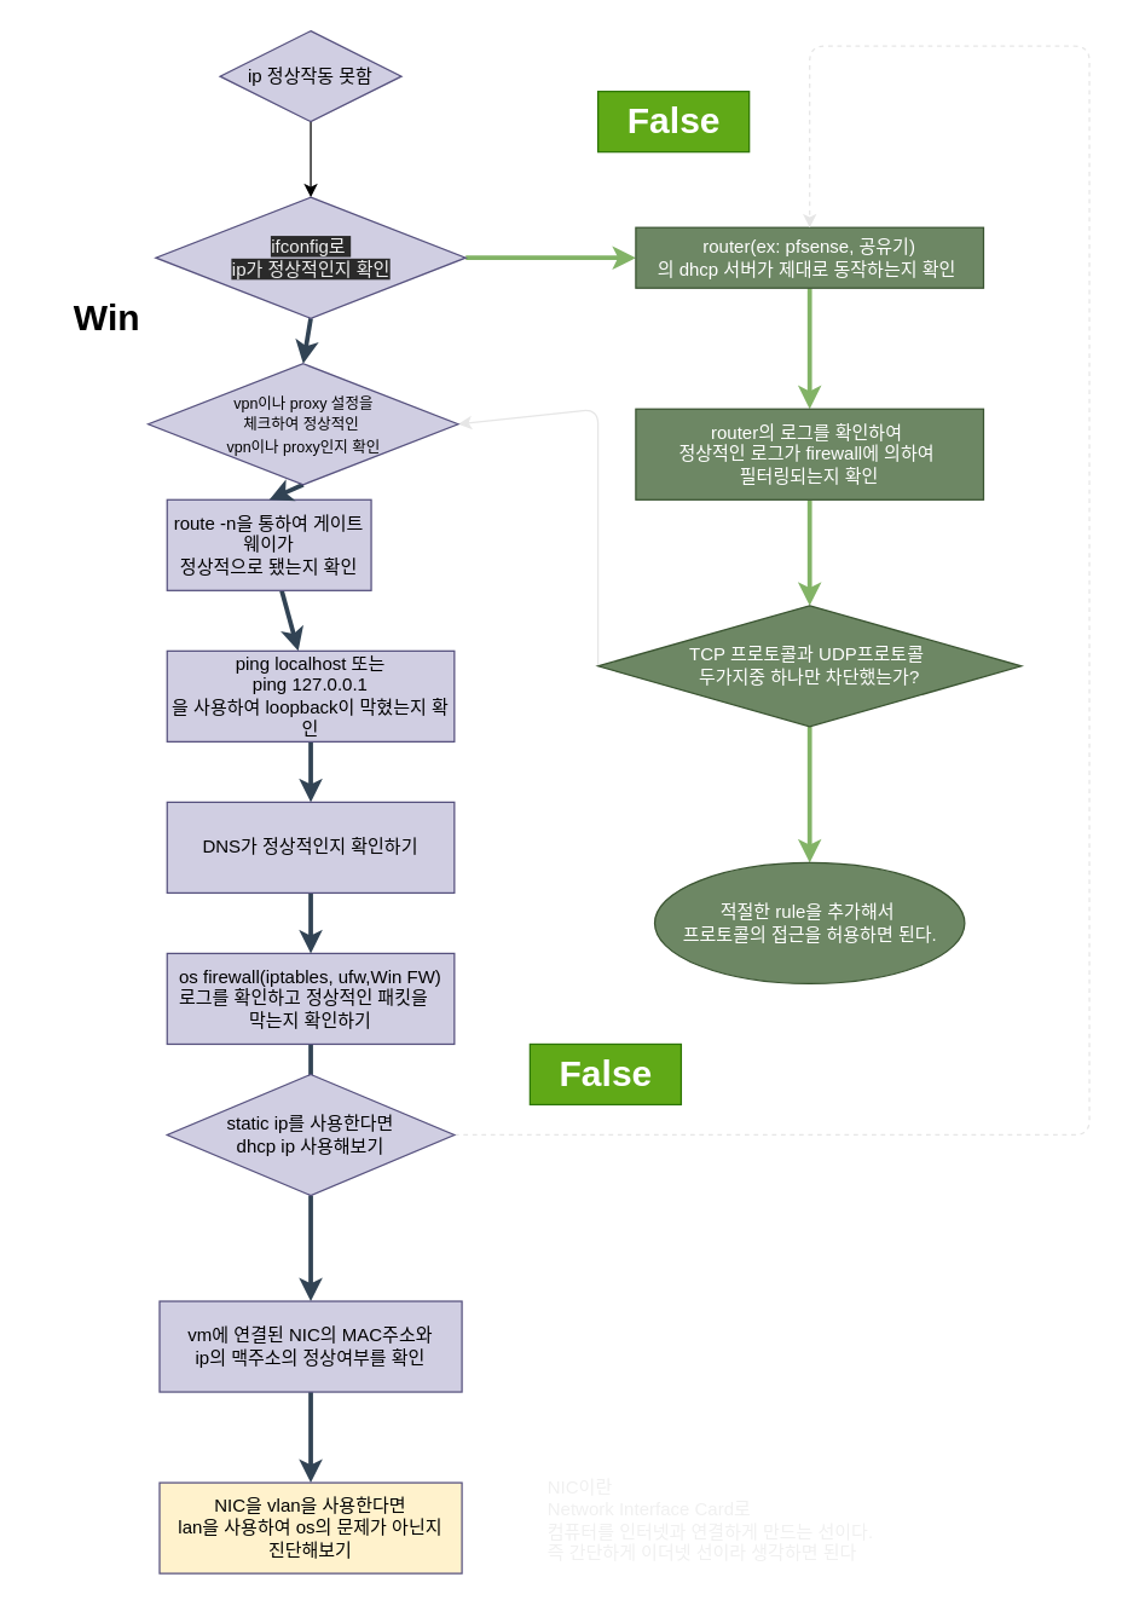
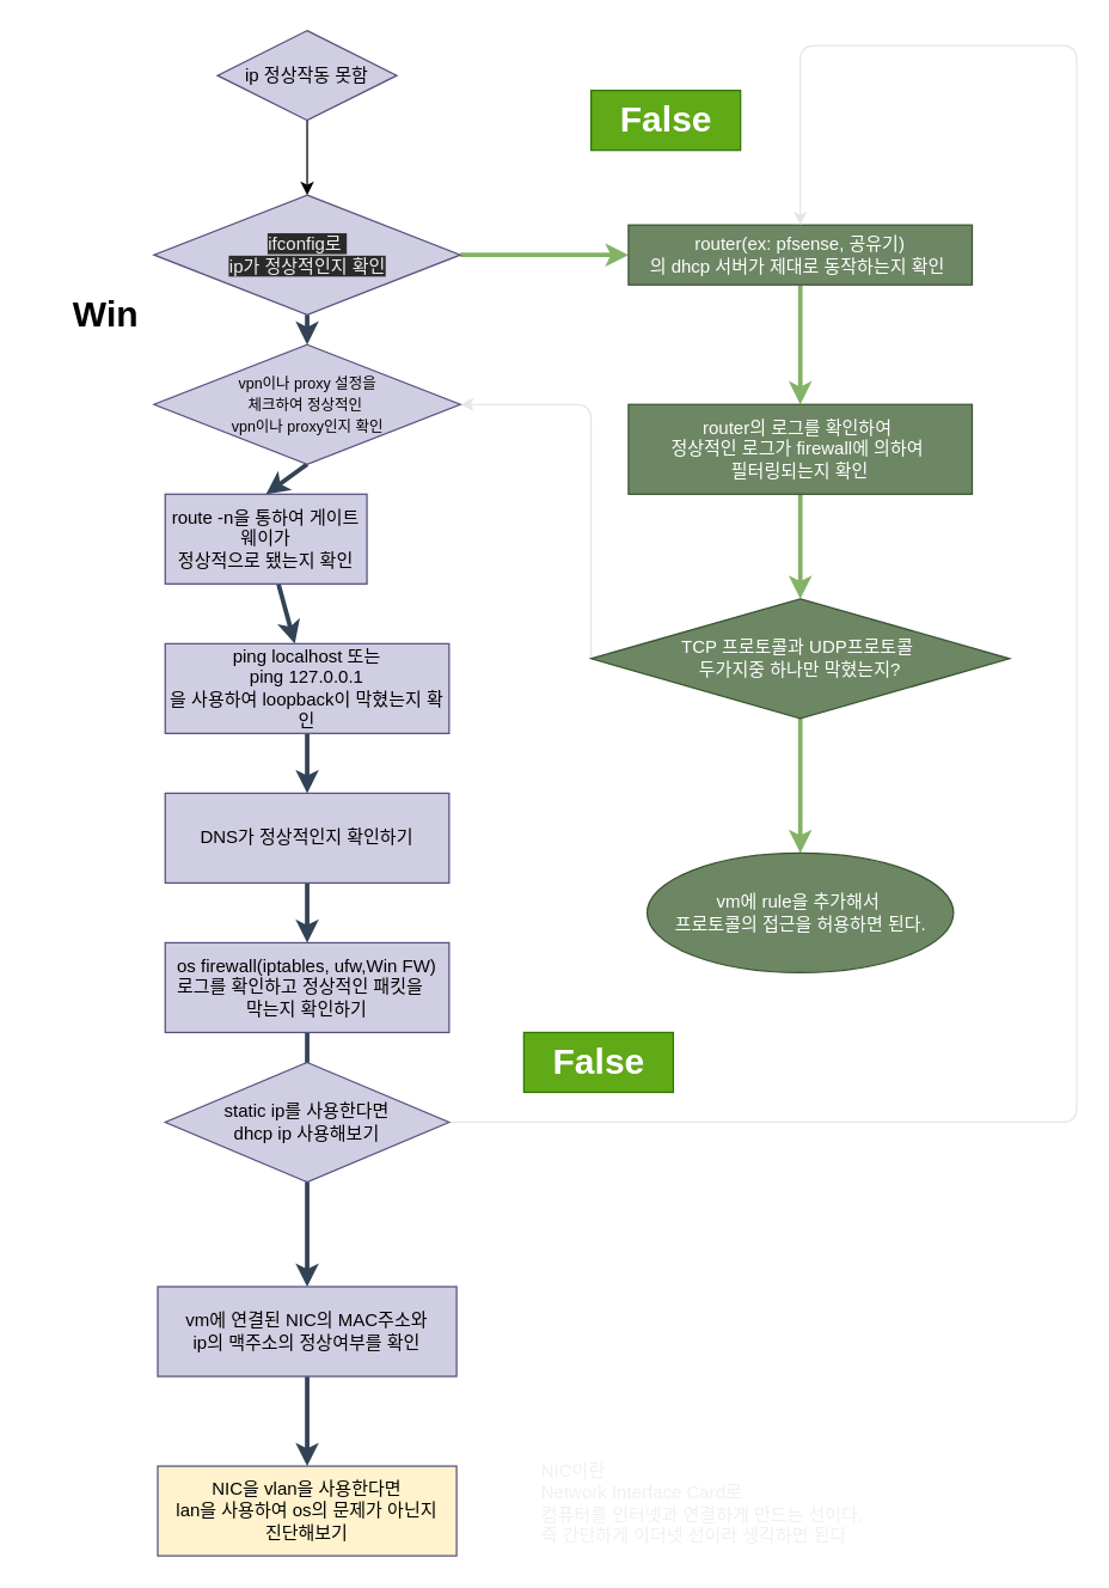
  <mxCell id="0" />
  <mxCell id="1" parent="0" />
  <mxCell id="2" value="" style="edgeStyle=none;html=1;exitX=1;exitY=0.5;exitDx=0;exitDy=0;fillColor=#d5e8d4;strokeColor=#82b366;gradientColor=#97d077;strokeWidth=3;" parent="1" source="14" target="4" edge="1"><mxGeometry relative="1" as="geometry"><mxPoint x="290" y="150" as="sourcePoint" /></mxGeometry></mxCell>
  <mxCell id="3" value="" style="edgeStyle=none;html=1;fillColor=#d5e8d4;gradientColor=#97d077;strokeColor=#82b366;strokeWidth=3;" parent="1" source="4" target="6" edge="1"><mxGeometry relative="1" as="geometry" /></mxCell>
  <mxCell id="4" value="router(ex: pfsense, 공유기)&lt;br&gt;의 dhcp 서버가 제대로 동작하는지 확인&amp;nbsp;" style="whiteSpace=wrap;html=1;rounded=0;fillColor=#6d8764;fontColor=#ffffff;strokeColor=#3A5431;" parent="1" vertex="1"><mxGeometry x="420" y="150" width="230" height="40" as="geometry" /></mxCell>
  <mxCell id="5" value="" style="edgeStyle=none;html=1;fillColor=#d5e8d4;gradientColor=#97d077;strokeColor=#82b366;strokeWidth=3;" parent="1" source="6" target="17" edge="1"><mxGeometry relative="1" as="geometry" /></mxCell>
  <mxCell id="6" value="router의 로그를 확인하여&amp;nbsp;&lt;br&gt;정상적인 로그가 firewall에 의하여&amp;nbsp;&lt;br&gt;필터링되는지 확인" style="whiteSpace=wrap;html=1;rounded=0;fillColor=#6d8764;fontColor=#ffffff;strokeColor=#3A5431;" parent="1" vertex="1"><mxGeometry x="420" y="270" width="230" height="60" as="geometry" /></mxCell>
  <mxCell id="7" value="" style="edgeStyle=none;html=1;strokeColor=#314354;strokeWidth=3;fillColor=#647687;" parent="1" source="8" target="22" edge="1"><mxGeometry relative="1" as="geometry" /></mxCell>
  <mxCell id="8" value="route -n을 통하여 게이트웨이가&lt;br&gt;정상적으로 됐는지 확인" style="whiteSpace=wrap;html=1;rounded=0;fillColor=#d0cee2;strokeColor=#56517e;" parent="1" vertex="1"><mxGeometry x="110" y="330" width="135" height="60" as="geometry" /></mxCell>
  <mxCell id="9" value="False" style="text;strokeColor=#2D7600;fillColor=#60a917;html=1;fontSize=24;fontStyle=1;verticalAlign=middle;align=center;fontColor=#ffffff;" parent="1" vertex="1"><mxGeometry x="395" y="60" width="100" height="40" as="geometry" /></mxCell>
  <mxCell id="10" value="Win" style="text;strokeColor=none;fillColor=none;html=1;fontSize=24;fontStyle=1;verticalAlign=middle;align=center;" parent="1" vertex="1"><mxGeometry x="20" y="190" width="100" height="40" as="geometry" /></mxCell>
  <mxCell id="11" style="edgeStyle=none;html=1;exitX=0.5;exitY=1;exitDx=0;exitDy=0;entryX=0.5;entryY=0;entryDx=0;entryDy=0;" parent="1" source="12" target="14" edge="1"><mxGeometry relative="1" as="geometry"><mxPoint x="205" y="130" as="targetPoint" /></mxGeometry></mxCell>
  <mxCell id="12" value="ip 정상작동 못함" style="rhombus;whiteSpace=wrap;html=1;fillColor=#d0cee2;strokeColor=#56517e;" parent="1" vertex="1"><mxGeometry x="145" y="20" width="120" height="60" as="geometry" /></mxCell>
  <mxCell id="13" style="edgeStyle=none;html=1;exitX=0.5;exitY=1;exitDx=0;exitDy=0;entryX=0.5;entryY=0;entryDx=0;entryDy=0;strokeColor=#314354;strokeWidth=3;fillColor=#647687;" parent="1" source="14" target="34" edge="1"><mxGeometry relative="1" as="geometry" /></mxCell>
  <mxCell id="14" value="&lt;span style=&quot;color: rgb(240 , 240 , 240) ; font-size: 12px ; font-style: normal ; font-weight: 400 ; letter-spacing: normal ; text-align: center ; text-indent: 0px ; text-transform: none ; word-spacing: 0px ; font-family: &amp;#34;helvetica&amp;#34; ; background-color: rgb(42 , 42 , 42) ; display: inline ; float: none&quot;&gt;ifconfig로&amp;nbsp;&lt;/span&gt;&lt;br style=&quot;color: rgb(240 , 240 , 240) ; font-size: 12px ; font-style: normal ; font-weight: 400 ; letter-spacing: normal ; text-align: center ; text-indent: 0px ; text-transform: none ; word-spacing: 0px ; font-family: &amp;#34;helvetica&amp;#34; ; background-color: rgb(42 , 42 , 42)&quot;&gt;&lt;span style=&quot;color: rgb(240 , 240 , 240) ; font-size: 12px ; font-style: normal ; font-weight: 400 ; letter-spacing: normal ; text-align: center ; text-indent: 0px ; text-transform: none ; word-spacing: 0px ; font-family: &amp;#34;helvetica&amp;#34; ; background-color: rgb(42 , 42 , 42) ; display: inline ; float: none&quot;&gt;ip가 정상적인지 확인&lt;/span&gt;" style="rhombus;whiteSpace=wrap;html=1;fillColor=#d0cee2;strokeColor=#56517e;" parent="1" vertex="1"><mxGeometry x="102.5" y="130" width="205" height="80" as="geometry" /></mxCell>
  <mxCell id="15" value="" style="edgeStyle=none;html=1;fillColor=#d5e8d4;gradientColor=#97d077;strokeColor=#82b366;strokeWidth=3;" parent="1" source="17" target="18" edge="1"><mxGeometry relative="1" as="geometry" /></mxCell>
  <mxCell id="16" style="edgeStyle=none;html=1;exitX=0;exitY=0.5;exitDx=0;exitDy=0;entryX=1;entryY=0.5;entryDx=0;entryDy=0;fontSize=10;strokeColor=#E6E6E6;" parent="1" source="17" target="34" edge="1"><mxGeometry relative="1" as="geometry"><Array as="points"><mxPoint x="395" y="270" /></Array></mxGeometry></mxCell>
- <mxCell id="17" value="TCP 프로토콜과 UDP프로토콜&amp;nbsp;&lt;br&gt;두가지중 하나만 차단했는가?" style="rhombus;whiteSpace=wrap;html=1;fillColor=#6d8764;strokeColor=#3A5431;fontColor=#ffffff;rounded=0;" parent="1" vertex="1"><mxGeometry x="395" y="400" width="280" height="80" as="geometry" /></mxCell>
- <mxCell id="18" value="적절한 rule을 추가해서&amp;nbsp;&lt;br&gt;프로토콜의 접근을 허용하면 된다." style="ellipse;whiteSpace=wrap;html=1;fillColor=#6d8764;strokeColor=#3A5431;fontColor=#ffffff;rounded=0;" parent="1" vertex="1"><mxGeometry x="432.5" y="570" width="205" height="80" as="geometry" /></mxCell>
+ <mxCell id="17" value="TCP 프로토콜과 UDP프로토콜&amp;nbsp;&lt;br&gt;두가지중 하나만 막혔는지?" style="rhombus;whiteSpace=wrap;html=1;fillColor=#6d8764;strokeColor=#3A5431;fontColor=#ffffff;rounded=0;" parent="1" vertex="1"><mxGeometry x="395" y="400" width="280" height="80" as="geometry" /></mxCell>
+ <mxCell id="18" value="vm에 rule을 추가해서&amp;nbsp;&lt;br&gt;프로토콜의 접근을 허용하면 된다." style="ellipse;whiteSpace=wrap;html=1;fillColor=#6d8764;strokeColor=#3A5431;fontColor=#ffffff;rounded=0;" parent="1" vertex="1"><mxGeometry x="432.5" y="570" width="205" height="80" as="geometry" /></mxCell>
  <mxCell id="19" value="" style="edgeStyle=none;html=1;strokeColor=#314354;strokeWidth=3;fillColor=#647687;" parent="1" source="20" edge="1"><mxGeometry relative="1" as="geometry"><mxPoint x="205" y="760" as="targetPoint" /></mxGeometry></mxCell>
  <mxCell id="20" value="&lt;div style=&quot;text-align: left&quot;&gt;&lt;span&gt;os firewall(iptables, ufw,Win FW&lt;/span&gt;&lt;span&gt;)&lt;/span&gt;&lt;/div&gt;&lt;div style=&quot;text-align: left&quot;&gt;&lt;span&gt;로그를 확인하고 정상적인 패킷을&amp;nbsp;&lt;/span&gt;&lt;/div&gt;막는지 확인하기" style="whiteSpace=wrap;html=1;rounded=0;align=center;fillColor=#d0cee2;strokeColor=#56517e;" parent="1" vertex="1"><mxGeometry x="110" y="630" width="190" height="60" as="geometry" /></mxCell>
  <mxCell id="21" value="" style="edgeStyle=none;html=1;strokeColor=#314354;strokeWidth=3;fillColor=#647687;" parent="1" source="22" target="24" edge="1"><mxGeometry relative="1" as="geometry" /></mxCell>
  <mxCell id="22" value="ping localhost 또는&lt;br&gt;ping 127.0.0.1&lt;br&gt;을 사용하여 loopback이 막혔는지 확인" style="whiteSpace=wrap;html=1;rounded=0;fillColor=#d0cee2;strokeColor=#56517e;" parent="1" vertex="1"><mxGeometry x="110" y="430" width="190" height="60" as="geometry" /></mxCell>
  <mxCell id="23" value="" style="edgeStyle=none;html=1;strokeColor=#314354;strokeWidth=3;fillColor=#647687;" parent="1" source="24" target="20" edge="1"><mxGeometry relative="1" as="geometry" /></mxCell>
  <mxCell id="24" value="DNS가 정상적인지 확인하기" style="whiteSpace=wrap;html=1;rounded=0;fillColor=#d0cee2;strokeColor=#56517e;" parent="1" vertex="1"><mxGeometry x="110" y="530" width="190" height="60" as="geometry" /></mxCell>
- <mxCell id="25" style="edgeStyle=none;html=1;exitX=1;exitY=0.5;exitDx=0;exitDy=0;entryX=0.5;entryY=0;entryDx=0;entryDy=0;strokeColor=#E6E6E6;dashed=1;" parent="1" source="27" target="4" edge="1"><mxGeometry relative="1" as="geometry"><Array as="points"><mxPoint x="720" y="750" /><mxPoint x="720" y="30" /><mxPoint x="535" y="30" /></Array></mxGeometry></mxCell>
+ <mxCell id="25" style="edgeStyle=none;html=1;exitX=1;exitY=0.5;exitDx=0;exitDy=0;entryX=0.5;entryY=0;entryDx=0;entryDy=0;strokeColor=#E6E6E6;" parent="1" source="27" target="4" edge="1"><mxGeometry relative="1" as="geometry"><Array as="points"><mxPoint x="720" y="750" /><mxPoint x="720" y="30" /><mxPoint x="535" y="30" /></Array></mxGeometry></mxCell>
  <mxCell id="26" value="" style="edgeStyle=none;html=1;strokeColor=#314354;strokeWidth=3;fillColor=#647687;" parent="1" source="27" target="30" edge="1"><mxGeometry relative="1" as="geometry" /></mxCell>
  <mxCell id="27" value="static ip를 사용한다면&lt;br&gt;dhcp ip 사용해보기" style="rhombus;whiteSpace=wrap;html=1;rounded=0;fillColor=#d0cee2;strokeColor=#56517e;" parent="1" vertex="1"><mxGeometry x="110" y="710" width="190" height="80" as="geometry" /></mxCell>
  <mxCell id="28" value="False" style="text;strokeColor=#2D7600;fillColor=#60a917;html=1;fontSize=24;fontStyle=1;verticalAlign=middle;align=center;fontColor=#ffffff;" parent="1" vertex="1"><mxGeometry x="350" y="690" width="100" height="40" as="geometry" /></mxCell>
  <mxCell id="29" value="" style="edgeStyle=none;html=1;strokeColor=#314354;strokeWidth=3;fillColor=#647687;" parent="1" source="30" target="31" edge="1"><mxGeometry relative="1" as="geometry" /></mxCell>
  <mxCell id="30" value="vm에 연결된 NIC의 MAC주소와&lt;br&gt;ip의 맥주소의 정상여부를 확인" style="whiteSpace=wrap;html=1;rounded=0;fillColor=#d0cee2;strokeColor=#56517e;" parent="1" vertex="1"><mxGeometry x="105" y="860" width="200" height="60" as="geometry" /></mxCell>
  <mxCell id="31" value="&lt;span style=&quot;font-family: &amp;#34;helvetica&amp;#34; ; font-size: 12px ; font-style: normal ; font-weight: 400 ; letter-spacing: normal ; text-align: center ; text-indent: 0px ; text-transform: none ; word-spacing: 0px ; display: inline ; float: none&quot;&gt;NIC을 vlan을 사용한다면&lt;/span&gt;&lt;br style=&quot;font-family: &amp;#34;helvetica&amp;#34; ; font-size: 12px ; font-style: normal ; font-weight: 400 ; letter-spacing: normal ; text-align: center ; text-indent: 0px ; text-transform: none ; word-spacing: 0px&quot;&gt;&lt;span style=&quot;font-family: &amp;#34;helvetica&amp;#34; ; font-size: 12px ; font-style: normal ; font-weight: 400 ; letter-spacing: normal ; text-align: center ; text-indent: 0px ; text-transform: none ; word-spacing: 0px ; display: inline ; float: none&quot;&gt;lan을 사용하여 os의 문제가 아닌지&lt;/span&gt;&lt;br style=&quot;font-family: &amp;#34;helvetica&amp;#34; ; font-size: 12px ; font-style: normal ; font-weight: 400 ; letter-spacing: normal ; text-align: center ; text-indent: 0px ; text-transform: none ; word-spacing: 0px&quot;&gt;&lt;span style=&quot;font-family: &amp;#34;helvetica&amp;#34; ; font-size: 12px ; font-style: normal ; font-weight: 400 ; letter-spacing: normal ; text-align: center ; text-indent: 0px ; text-transform: none ; word-spacing: 0px ; display: inline ; float: none&quot;&gt;진단해보기&lt;/span&gt;" style="whiteSpace=wrap;html=1;rounded=0;fillColor=#fff2cc;strokeColor=#56517e;" parent="1" vertex="1"><mxGeometry x="105" y="980" width="200" height="60" as="geometry" /></mxCell>
  <mxCell id="32" value="&lt;span style=&quot;color: rgb(240 , 240 , 240) ; font-family: &amp;#34;helvetica&amp;#34; ; font-size: 12px ; font-style: normal ; font-weight: 400 ; letter-spacing: normal ; text-align: center ; text-indent: 0px ; text-transform: none ; word-spacing: 0px ; display: inline ; float: none&quot;&gt;NIC이란&amp;nbsp;&lt;/span&gt;&lt;br style=&quot;color: rgb(240 , 240 , 240) ; font-family: &amp;#34;helvetica&amp;#34; ; font-size: 12px ; font-style: normal ; font-weight: 400 ; letter-spacing: normal ; text-align: center ; text-indent: 0px ; text-transform: none ; word-spacing: 0px&quot;&gt;&lt;span style=&quot;color: rgb(240 , 240 , 240) ; font-family: &amp;#34;helvetica&amp;#34; ; font-size: 12px ; font-style: normal ; font-weight: 400 ; letter-spacing: normal ; text-align: center ; text-indent: 0px ; text-transform: none ; word-spacing: 0px ; display: inline ; float: none&quot;&gt;Network Interface Card로&lt;/span&gt;&lt;br style=&quot;color: rgb(240 , 240 , 240) ; font-family: &amp;#34;helvetica&amp;#34; ; font-size: 12px ; font-style: normal ; font-weight: 400 ; letter-spacing: normal ; text-align: center ; text-indent: 0px ; text-transform: none ; word-spacing: 0px&quot;&gt;&lt;span style=&quot;color: rgb(240 , 240 , 240) ; font-family: &amp;#34;helvetica&amp;#34; ; font-size: 12px ; font-style: normal ; font-weight: 400 ; letter-spacing: normal ; text-align: center ; text-indent: 0px ; text-transform: none ; word-spacing: 0px ; display: inline ; float: none&quot;&gt;컴퓨터를 인터넷과 연결하게 만드는 선이다.&lt;/span&gt;&lt;br style=&quot;color: rgb(240 , 240 , 240) ; font-family: &amp;#34;helvetica&amp;#34; ; font-size: 12px ; font-style: normal ; font-weight: 400 ; letter-spacing: normal ; text-align: center ; text-indent: 0px ; text-transform: none ; word-spacing: 0px&quot;&gt;&lt;span style=&quot;color: rgb(240 , 240 , 240) ; font-family: &amp;#34;helvetica&amp;#34; ; font-size: 12px ; font-style: normal ; font-weight: 400 ; letter-spacing: normal ; text-align: center ; text-indent: 0px ; text-transform: none ; word-spacing: 0px ; display: inline ; float: none&quot;&gt;즉 간단하게 이더넷 선이라 생각하면 된다&lt;/span&gt;" style="text;whiteSpace=wrap;html=1;" parent="1" vertex="1"><mxGeometry x="360" y="970" width="260" height="70" as="geometry" /></mxCell>
  <mxCell id="33" style="edgeStyle=none;html=1;exitX=0.5;exitY=1;exitDx=0;exitDy=0;entryX=0.5;entryY=0;entryDx=0;entryDy=0;strokeColor=#314354;strokeWidth=3;fillColor=#647687;" parent="1" source="34" target="8" edge="1"><mxGeometry relative="1" as="geometry" /></mxCell>
- <mxCell id="34" value="&lt;font face=&quot;helvetica&quot; style=&quot;line-height: 1.2 ; font-size: 10px&quot;&gt;vpn이나 proxy 설정을&lt;br&gt;체크하여 정상적인&amp;nbsp;&lt;br&gt;vpn이나 proxy인지 확인&lt;br&gt;&lt;/font&gt;" style="rhombus;whiteSpace=wrap;html=1;fillColor=#d0cee2;strokeColor=#56517e;" parent="1" vertex="1"><mxGeometry x="97.5" y="240" width="205" height="80" as="geometry" /></mxCell>
+ <mxCell id="34" value="&lt;font face=&quot;helvetica&quot; style=&quot;line-height: 1.2 ; font-size: 10px&quot;&gt;vpn이나 proxy 설정을&lt;br&gt;체크하여 정상적인&amp;nbsp;&lt;br&gt;vpn이나 proxy인지 확인&lt;br&gt;&lt;/font&gt;" style="rhombus;whiteSpace=wrap;html=1;fillColor=#d0cee2;strokeColor=#56517e;" parent="1" vertex="1"><mxGeometry x="102.5" y="230" width="205" height="80" as="geometry" /></mxCell>
